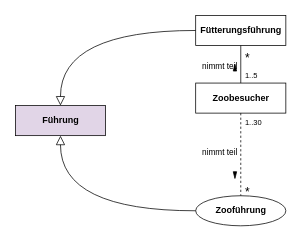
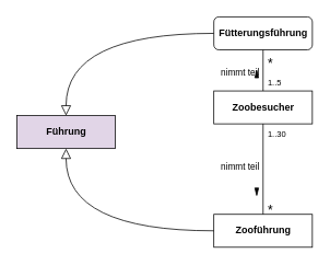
  <mxCell id="0" />
  <mxCell id="1" parent="0" />
  <mxCell id="2" value="Zoobesucher" style="html=1;fontStyle=1" vertex="1" parent="1"><mxGeometry x="260" y="110" width="120" height="40" as="geometry" /></mxCell>
  <mxCell id="3" value="Führung" style="html=1;fontStyle=1;fillColor=#e1d5e7;" vertex="1" parent="1"><mxGeometry x="20" y="140" width="120" height="40" as="geometry" /></mxCell>
- <mxCell id="4" value="Zooführung" style="ellipse;html=1;fontStyle=1;" vertex="1" parent="1"><mxGeometry x="260" y="260" width="120" height="40" as="geometry" /></mxCell>
- <mxCell id="5" value="Fütterungsführung" style="html=1;fontStyle=1" vertex="1" parent="1"><mxGeometry x="260" y="20" width="120" height="40" as="geometry" /></mxCell>
+ <mxCell id="4" value="Zooführung" style="html=1;fontStyle=1" vertex="1" parent="1"><mxGeometry x="260" y="260" width="120" height="40" as="geometry" /></mxCell>
+ <mxCell id="5" value="Fütterungsführung" style="html=1;fontStyle=1;rounded=1;" vertex="1" parent="1"><mxGeometry x="260" y="20" width="120" height="40" as="geometry" /></mxCell>
  <mxCell id="6" value="" style="endArrow=block;html=1;rounded=0;endFill=0;endSize=10;edgeStyle=orthogonalEdgeStyle;curved=1;" edge="1" parent="1" source="4" target="3"><mxGeometry width="50" height="50" relative="1" as="geometry"><mxPoint x="330" y="240" as="sourcePoint" /><mxPoint x="200" y="270" as="targetPoint" /></mxGeometry></mxCell>
  <mxCell id="7" value="" style="endArrow=block;html=1;rounded=0;endFill=0;endSize=10;exitX=0;exitY=0.5;exitDx=0;exitDy=0;edgeStyle=orthogonalEdgeStyle;curved=1;" edge="1" parent="1" source="5" target="3"><mxGeometry width="50" height="50" relative="1" as="geometry"><mxPoint x="270" y="90" as="sourcePoint" /><mxPoint x="90" y="190" as="targetPoint" /></mxGeometry></mxCell>
- <mxCell id="8" value="nimmt teil" style="endArrow=none;html=1;endFill=0;verticalAlign=middle;spacingBottom=6;labelPosition=left;verticalLabelPosition=middle;align=right;spacingRight=3;exitX=0.5;exitY=1;exitDx=0;exitDy=0;labelBackgroundColor=none;dashed=1;" edge="1" parent="1" source="2" target="4"><mxGeometry relative="1" as="geometry"><mxPoint x="300" y="190" as="sourcePoint" /><mxPoint x="320" y="230" as="targetPoint" /><mxPoint as="offset" /></mxGeometry></mxCell>
+ <mxCell id="8" value="nimmt teil" style="endArrow=none;html=1;endFill=0;verticalAlign=middle;spacingBottom=6;labelPosition=left;verticalLabelPosition=middle;align=right;spacingRight=3;exitX=0.5;exitY=1;exitDx=0;exitDy=0;labelBackgroundColor=none;" edge="1" parent="1" source="2" target="4"><mxGeometry relative="1" as="geometry"><mxPoint x="300" y="190" as="sourcePoint" /><mxPoint x="320" y="230" as="targetPoint" /><mxPoint as="offset" /></mxGeometry></mxCell>
  <mxCell id="9" value="1..30" style="resizable=0;html=1;align=left;verticalAlign=top;labelBackgroundColor=none;fontSize=10;spacingTop=0;spacingLeft=4;spacing=2;" connectable="0" vertex="1" parent="8"><mxGeometry x="-1" relative="1" as="geometry"><mxPoint as="offset" /></mxGeometry></mxCell>
  <mxCell id="10" value="&lt;font style=&quot;font-size: 16px;&quot;&gt;*&lt;/font&gt;" style="resizable=0;html=1;align=left;verticalAlign=bottom;labelBackgroundColor=none;fontSize=16;spacingLeft=4;spacing=2;spacingBottom=-6;spacingRight=0;spacingTop=0;labelPosition=right;verticalLabelPosition=middle;" connectable="0" vertex="1" parent="8"><mxGeometry x="1" relative="1" as="geometry"><mxPoint as="offset" /></mxGeometry></mxCell>
  <mxCell id="11" value="" style="triangle;whiteSpace=wrap;html=1;dashed=0;direction=north;fillColor=#000000;aspect=fixed;rotation=-180;" vertex="1" parent="1"><mxGeometry x="310" y="228" width="4.5" height="9" as="geometry" /></mxCell>
  <mxCell id="12" value="nimmt teil" style="endArrow=none;html=1;endFill=0;verticalAlign=middle;spacingBottom=0;labelPosition=left;verticalLabelPosition=middle;align=right;spacingRight=3;entryX=0.5;entryY=1;entryDx=0;entryDy=0;spacingTop=6;labelBackgroundColor=none;" edge="1" parent="1" source="2" target="5"><mxGeometry relative="1" as="geometry"><mxPoint x="330" y="190" as="sourcePoint" /><mxPoint x="330" y="270" as="targetPoint" /><mxPoint as="offset" /></mxGeometry></mxCell>
  <mxCell id="13" value="1..5" style="resizable=0;html=1;align=left;verticalAlign=bottom;labelBackgroundColor=none;fontSize=10;spacingTop=0;spacingLeft=4;spacing=2;spacingBottom=2;" connectable="0" vertex="1" parent="12"><mxGeometry x="-1" relative="1" as="geometry"><mxPoint as="offset" /></mxGeometry></mxCell>
  <mxCell id="14" value="&lt;font style=&quot;font-size: 16px;&quot;&gt;*&lt;/font&gt;" style="resizable=0;html=1;align=left;verticalAlign=top;labelBackgroundColor=none;fontSize=16;spacingLeft=4;spacing=2;spacingBottom=-6;spacingRight=0;spacingTop=0;labelPosition=right;verticalLabelPosition=middle;" connectable="0" vertex="1" parent="12"><mxGeometry x="1" relative="1" as="geometry"><mxPoint as="offset" /></mxGeometry></mxCell>
  <mxCell id="15" value="" style="triangle;whiteSpace=wrap;html=1;dashed=0;direction=north;fillColor=#000000;aspect=fixed;rotation=0;" vertex="1" parent="1"><mxGeometry x="310" y="85" width="4.5" height="9" as="geometry" /></mxCell>
